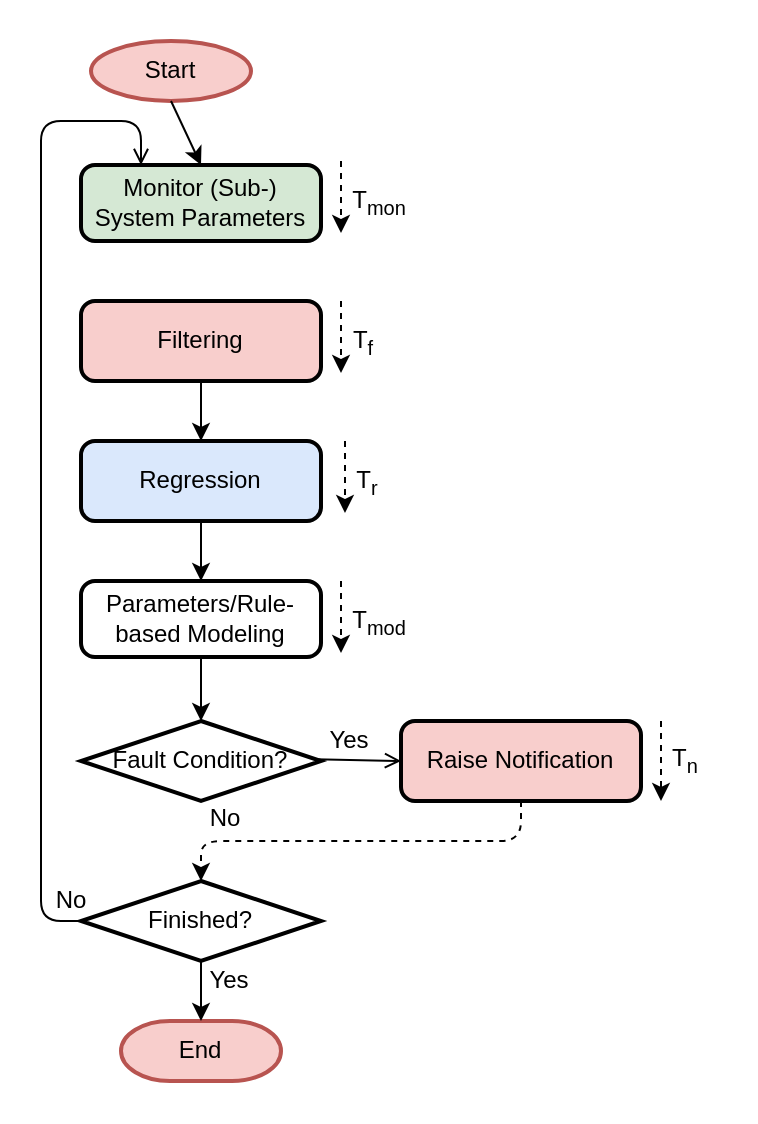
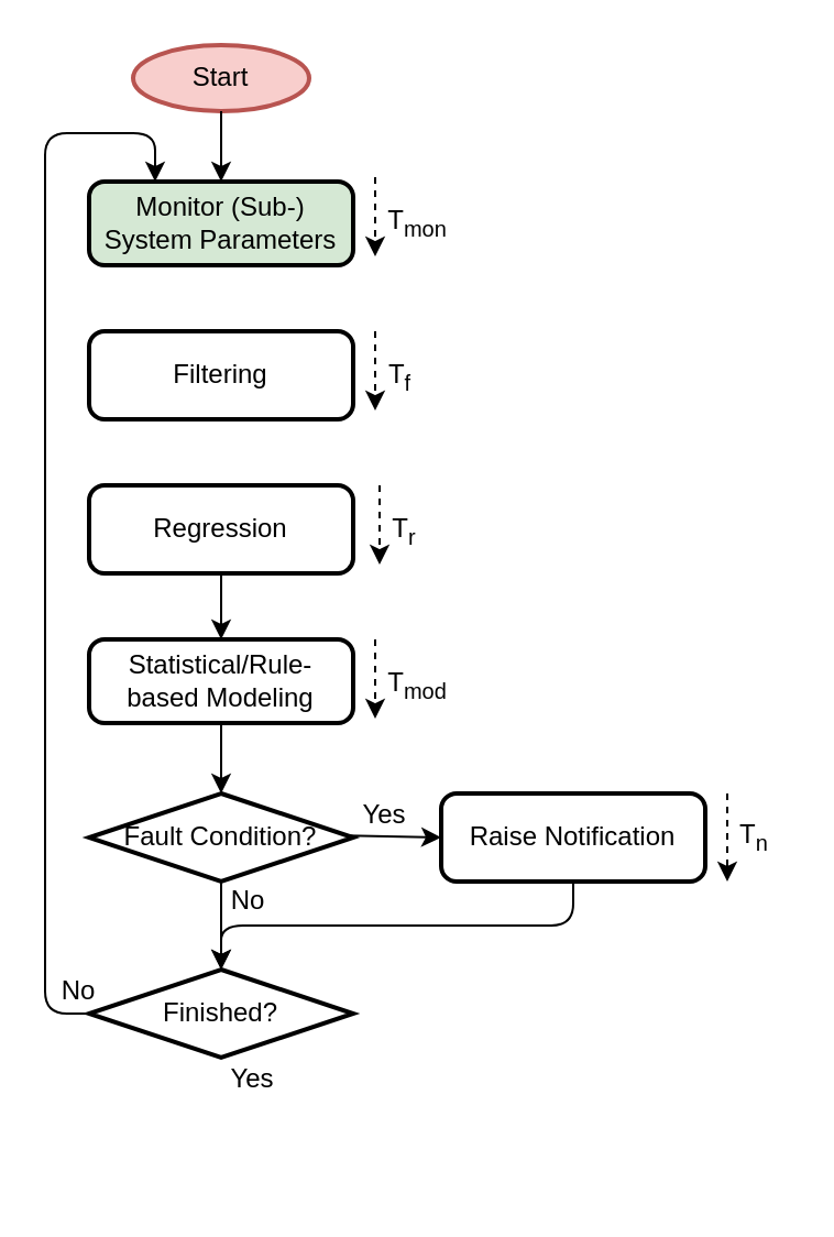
  <mxCell id="0" />
  <mxCell id="1" parent="0" />
- <mxCell id="2" value="Start" style="strokeWidth=2;html=1;shape=mxgraph.flowchart.start_1;whiteSpace=wrap;fillColor=#f8cecc;strokeColor=#b85450;" parent="1" vertex="1"><mxGeometry x="45" y="20" width="80" height="30" as="geometry" /></mxCell>
+ <mxCell id="2" value="Start" style="strokeWidth=2;html=1;shape=mxgraph.flowchart.start_1;whiteSpace=wrap;fillColor=#f8cecc;strokeColor=#b85450;" parent="1" vertex="1"><mxGeometry x="60" y="20" width="80" height="30" as="geometry" /></mxCell>
  <mxCell id="3" value="Monitor (Sub-) System Parameters" style="rounded=1;whiteSpace=wrap;html=1;absoluteArcSize=1;arcSize=14;strokeWidth=2;fillColor=#d5e8d4;" parent="1" vertex="1"><mxGeometry x="40" y="82" width="120" height="38" as="geometry" /></mxCell>
- <mxCell id="4" value="End" style="strokeWidth=2;html=1;shape=mxgraph.flowchart.terminator;whiteSpace=wrap;fillColor=#f8cecc;strokeColor=#b85450;" parent="1" vertex="1"><mxGeometry x="60" y="510" width="80" height="30" as="geometry" /></mxCell>
- <mxCell id="5" value="Raise Notification" style="rounded=1;whiteSpace=wrap;html=1;absoluteArcSize=1;arcSize=14;strokeWidth=2;fillColor=#f8cecc;" parent="1" vertex="1"><mxGeometry x="200" y="360" width="120" height="40" as="geometry" /></mxCell>
+ <mxCell id="5" value="Raise Notification" style="rounded=1;whiteSpace=wrap;html=1;absoluteArcSize=1;arcSize=14;strokeWidth=2;" parent="1" vertex="1"><mxGeometry x="200" y="360" width="120" height="40" as="geometry" /></mxCell>
  <mxCell id="6" value="" style="endArrow=classic;html=1;exitX=0.5;exitY=1;exitDx=0;exitDy=0;exitPerimeter=0;entryX=0.5;entryY=0;entryDx=0;entryDy=0;" parent="1" source="2" target="3" edge="1"><mxGeometry width="50" height="50" relative="1" as="geometry"><mxPoint x="110" y="50" as="sourcePoint" /><mxPoint x="180" y="35" as="targetPoint" /></mxGeometry></mxCell>
- <mxCell id="7" value="" style="endArrow=classic;html=1;exitX=0.5;exitY=1;exitDx=0;exitDy=0;exitPerimeter=0;entryX=0.5;entryY=0;entryDx=0;entryDy=0;entryPerimeter=0;" parent="1" source="11" target="4" edge="1"><mxGeometry width="50" height="50" relative="1" as="geometry"><mxPoint x="110" y="500" as="sourcePoint" /><mxPoint x="340" y="300" as="targetPoint" /></mxGeometry></mxCell>
- <mxCell id="8" value="" style="endArrow=open;html=1;exitX=0.925;exitY=0.475;exitDx=0;exitDy=0;exitPerimeter=0;entryX=0;entryY=0.5;entryDx=0;entryDy=0;" parent="1" source="10" target="5" edge="1"><mxGeometry width="50" height="50" relative="1" as="geometry"><mxPoint x="150" y="435.5" as="sourcePoint" /><mxPoint x="340" y="385.5" as="targetPoint" /></mxGeometry></mxCell>
+ <mxCell id="8" value="" style="endArrow=classic;html=1;exitX=0.925;exitY=0.475;exitDx=0;exitDy=0;exitPerimeter=0;entryX=0;entryY=0.5;entryDx=0;entryDy=0;" parent="1" source="10" target="5" edge="1"><mxGeometry width="50" height="50" relative="1" as="geometry"><mxPoint x="150" y="435.5" as="sourcePoint" /><mxPoint x="340" y="385.5" as="targetPoint" /></mxGeometry></mxCell>
  <mxCell id="9" value="" style="endArrow=classic;html=1;dashed=1;" parent="1" edge="1"><mxGeometry width="50" height="50" relative="1" as="geometry"><mxPoint x="330" y="360" as="sourcePoint" /><mxPoint x="330" y="400" as="targetPoint" /></mxGeometry></mxCell>
  <mxCell id="10" value="Fault Condition?" style="strokeWidth=2;html=1;shape=mxgraph.flowchart.decision;whiteSpace=wrap;" parent="1" vertex="1"><mxGeometry x="40" y="360" width="120" height="40" as="geometry" /></mxCell>
  <mxCell id="11" value="Finished?" style="strokeWidth=2;html=1;shape=mxgraph.flowchart.decision;whiteSpace=wrap;" parent="1" vertex="1"><mxGeometry x="40" y="440" width="120" height="40" as="geometry" /></mxCell>
- <mxCell id="13" value="" style="endArrow=open;html=1;exitX=0;exitY=0.5;exitDx=0;exitDy=0;entryX=0.25;entryY=0;entryDx=0;entryDy=0;exitPerimeter=0;" parent="1" source="11" target="3" edge="1"><mxGeometry width="50" height="50" relative="1" as="geometry"><mxPoint x="0" y="260" as="sourcePoint" /><mxPoint x="90" y="80" as="targetPoint" /><Array as="points"><mxPoint x="20" y="460" /><mxPoint x="20" y="60" /><mxPoint x="70" y="60" /></Array></mxGeometry></mxCell>
+ <mxCell id="12" value="" style="endArrow=classic;html=1;exitX=0.5;exitY=1;exitDx=0;exitDy=0;exitPerimeter=0;entryX=0.5;entryY=0;entryDx=0;entryDy=0;entryPerimeter=0;" parent="1" source="10" target="11" edge="1"><mxGeometry width="50" height="50" relative="1" as="geometry"><mxPoint x="290" y="370" as="sourcePoint" /><mxPoint x="340" y="320" as="targetPoint" /></mxGeometry></mxCell>
+ <mxCell id="13" value="" style="endArrow=classic;html=1;exitX=0;exitY=0.5;exitDx=0;exitDy=0;entryX=0.25;entryY=0;entryDx=0;entryDy=0;exitPerimeter=0;" parent="1" source="11" target="3" edge="1"><mxGeometry width="50" height="50" relative="1" as="geometry"><mxPoint x="0" y="260" as="sourcePoint" /><mxPoint x="90" y="80" as="targetPoint" /><Array as="points"><mxPoint x="20" y="460" /><mxPoint x="20" y="60" /><mxPoint x="70" y="60" /></Array></mxGeometry></mxCell>
  <mxCell id="14" value="" style="endArrow=classic;html=1;dashed=1;" parent="1" edge="1"><mxGeometry width="50" height="50" relative="1" as="geometry"><mxPoint x="170" y="80" as="sourcePoint" /><mxPoint x="170" y="116" as="targetPoint" /></mxGeometry></mxCell>
- <mxCell id="15" value="" style="endArrow=classic;html=1;exitX=0.5;exitY=1;exitDx=0;exitDy=0;entryX=0.5;entryY=0;entryDx=0;entryDy=0;entryPerimeter=0;dashed=1;" parent="1" source="5" target="11" edge="1"><mxGeometry width="50" height="50" relative="1" as="geometry"><mxPoint x="140" y="440" as="sourcePoint" /><mxPoint x="190" y="390" as="targetPoint" /><Array as="points"><mxPoint x="260" y="420" /><mxPoint x="100" y="420" /></Array></mxGeometry></mxCell>
+ <mxCell id="15" value="" style="endArrow=classic;html=1;exitX=0.5;exitY=1;exitDx=0;exitDy=0;entryX=0.5;entryY=0;entryDx=0;entryDy=0;entryPerimeter=0;" parent="1" source="5" target="11" edge="1"><mxGeometry width="50" height="50" relative="1" as="geometry"><mxPoint x="140" y="440" as="sourcePoint" /><mxPoint x="190" y="390" as="targetPoint" /><Array as="points"><mxPoint x="260" y="420" /><mxPoint x="100" y="420" /></Array></mxGeometry></mxCell>
  <mxCell id="16" value="No" style="text;html=1;align=center;verticalAlign=middle;resizable=0;points=[];autosize=1;" parent="1" vertex="1"><mxGeometry x="20" y="440" width="30" height="20" as="geometry" /></mxCell>
  <mxCell id="17" value="Yes" style="text;html=1;align=center;verticalAlign=middle;resizable=0;points=[];autosize=1;" parent="1" vertex="1"><mxGeometry x="94" y="480" width="40" height="20" as="geometry" /></mxCell>
  <mxCell id="18" value="No" style="text;html=1;align=center;verticalAlign=middle;resizable=0;points=[];autosize=1;" parent="1" vertex="1"><mxGeometry x="97" y="399" width="30" height="20" as="geometry" /></mxCell>
  <mxCell id="19" value="Yes" style="text;html=1;align=center;verticalAlign=middle;resizable=0;points=[];autosize=1;" parent="1" vertex="1"><mxGeometry x="154" y="360" width="40" height="20" as="geometry" /></mxCell>
  <mxCell id="20" value="T&lt;sub&gt;mon&lt;/sub&gt;" style="text;html=1;align=center;verticalAlign=middle;resizable=0;points=[];autosize=1;" parent="1" vertex="1"><mxGeometry x="169" y="91" width="40" height="20" as="geometry" /></mxCell>
  <mxCell id="21" value="T&lt;sub&gt;n&lt;/sub&gt;" style="text;html=1;align=center;verticalAlign=middle;resizable=0;points=[];autosize=1;" parent="1" vertex="1"><mxGeometry x="327" y="370" width="30" height="20" as="geometry" /></mxCell>
- <mxCell id="22" value="Filtering" style="rounded=1;whiteSpace=wrap;html=1;absoluteArcSize=1;arcSize=14;strokeWidth=2;fillColor=#f8cecc;" parent="1" vertex="1"><mxGeometry x="40" y="150" width="120" height="40" as="geometry" /></mxCell>
- <mxCell id="23" value="Regression" style="rounded=1;whiteSpace=wrap;html=1;absoluteArcSize=1;arcSize=14;strokeWidth=2;fillColor=#dae8fc;" parent="1" vertex="1"><mxGeometry x="40" y="220" width="120" height="40" as="geometry" /></mxCell>
- <mxCell id="24" value="Parameters/Rule-based&amp;nbsp;Modeling" style="rounded=1;whiteSpace=wrap;html=1;absoluteArcSize=1;arcSize=14;strokeWidth=2;" parent="1" vertex="1"><mxGeometry x="40" y="290" width="120" height="38" as="geometry" /></mxCell>
- <mxCell id="25" value="" style="endArrow=classic;html=1;exitX=0.5;exitY=1;exitDx=0;exitDy=0;" parent="1" source="22" target="23" edge="1"><mxGeometry width="50" height="50" relative="1" as="geometry"><mxPoint x="110" y="130" as="sourcePoint" /><mxPoint x="110" y="160" as="targetPoint" /></mxGeometry></mxCell>
+ <mxCell id="22" value="Filtering" style="rounded=1;whiteSpace=wrap;html=1;absoluteArcSize=1;arcSize=14;strokeWidth=2;" parent="1" vertex="1"><mxGeometry x="40" y="150" width="120" height="40" as="geometry" /></mxCell>
+ <mxCell id="23" value="Regression" style="rounded=1;whiteSpace=wrap;html=1;absoluteArcSize=1;arcSize=14;strokeWidth=2;" parent="1" vertex="1"><mxGeometry x="40" y="220" width="120" height="40" as="geometry" /></mxCell>
+ <mxCell id="24" value="Statistical/Rule-based&amp;nbsp;Modeling" style="rounded=1;whiteSpace=wrap;html=1;absoluteArcSize=1;arcSize=14;strokeWidth=2;" parent="1" vertex="1"><mxGeometry x="40" y="290" width="120" height="38" as="geometry" /></mxCell>
  <mxCell id="26" value="" style="endArrow=classic;html=1;exitX=0.5;exitY=1;exitDx=0;exitDy=0;entryX=0.5;entryY=0;entryDx=0;entryDy=0;" parent="1" source="23" target="24" edge="1"><mxGeometry width="50" height="50" relative="1" as="geometry"><mxPoint x="110" y="200" as="sourcePoint" /><mxPoint x="110" y="230" as="targetPoint" /></mxGeometry></mxCell>
  <mxCell id="27" value="" style="endArrow=classic;html=1;exitX=0.5;exitY=1;exitDx=0;exitDy=0;entryX=0.5;entryY=0;entryDx=0;entryDy=0;entryPerimeter=0;" parent="1" source="24" target="10" edge="1"><mxGeometry width="50" height="50" relative="1" as="geometry"><mxPoint x="110" y="270" as="sourcePoint" /><mxPoint x="110" y="300" as="targetPoint" /></mxGeometry></mxCell>
  <mxCell id="28" value="" style="endArrow=classic;html=1;dashed=1;" parent="1" edge="1"><mxGeometry width="50" height="50" relative="1" as="geometry"><mxPoint x="170" y="150" as="sourcePoint" /><mxPoint x="170" y="186" as="targetPoint" /></mxGeometry></mxCell>
  <mxCell id="29" value="T&lt;sub&gt;f&lt;/sub&gt;" style="text;html=1;align=center;verticalAlign=middle;resizable=0;points=[];autosize=1;" parent="1" vertex="1"><mxGeometry x="166" y="161" width="30" height="20" as="geometry" /></mxCell>
  <mxCell id="30" value="" style="endArrow=classic;html=1;dashed=1;" parent="1" edge="1"><mxGeometry width="50" height="50" relative="1" as="geometry"><mxPoint x="172" y="220" as="sourcePoint" /><mxPoint x="172" y="256" as="targetPoint" /></mxGeometry></mxCell>
  <mxCell id="31" value="T&lt;sub&gt;r&lt;/sub&gt;" style="text;html=1;align=center;verticalAlign=middle;resizable=0;points=[];autosize=1;" parent="1" vertex="1"><mxGeometry x="168" y="231" width="30" height="20" as="geometry" /></mxCell>
  <mxCell id="32" value="" style="endArrow=classic;html=1;dashed=1;" parent="1" edge="1"><mxGeometry width="50" height="50" relative="1" as="geometry"><mxPoint x="170" y="290" as="sourcePoint" /><mxPoint x="170" y="326" as="targetPoint" /></mxGeometry></mxCell>
  <mxCell id="33" value="T&lt;sub&gt;mod&lt;/sub&gt;" style="text;html=1;align=center;verticalAlign=middle;resizable=0;points=[];autosize=1;" parent="1" vertex="1"><mxGeometry x="169" y="301" width="40" height="20" as="geometry" /></mxCell>
